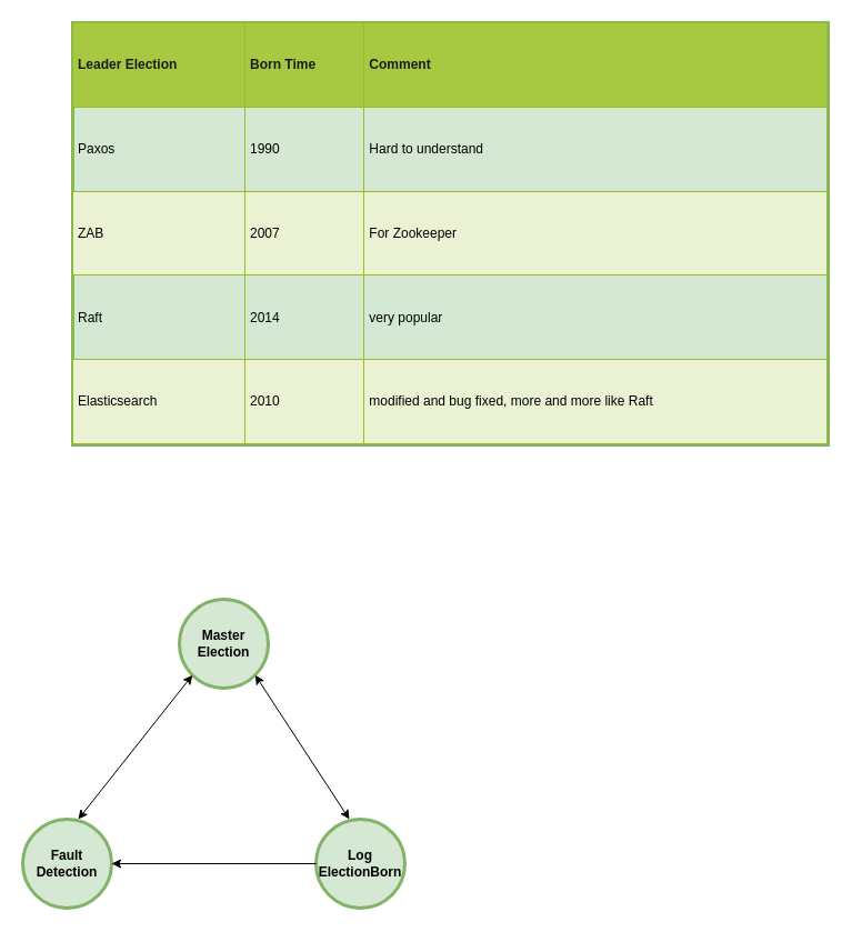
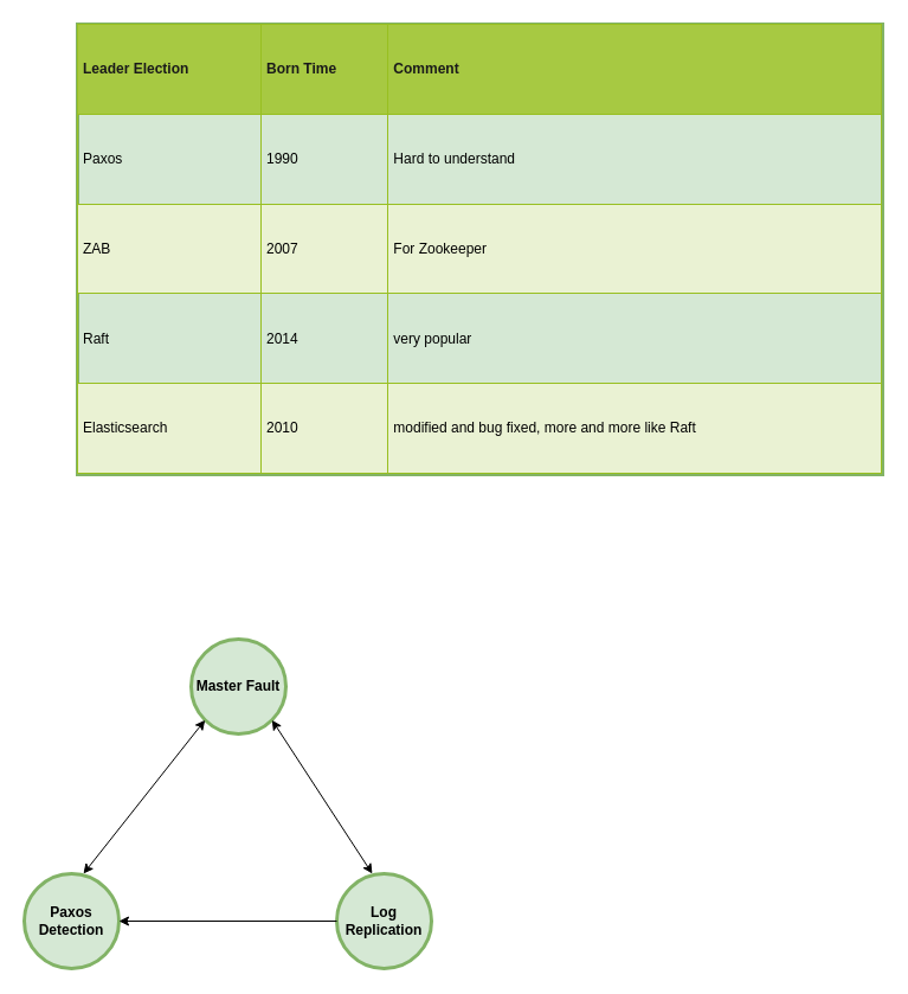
  <mxCell id="0" />
  <mxCell id="1" parent="0" />
  <mxCell id="2" value="&lt;table border=&quot;1&quot; width=&quot;100%&quot; cellpadding=&quot;4&quot; style=&quot;width: 100% ; height: 100% ; border-collapse: collapse&quot;&gt;&lt;tbody&gt;&lt;tr style=&quot;background-color: #a7c942 ; color: #ffffff ; border: 1px solid #98bf21&quot;&gt;&lt;th align=&quot;left&quot;&gt;&lt;font color=&quot;#1a1a1a&quot;&gt;Leader Election&lt;/font&gt;&lt;/th&gt;&lt;th align=&quot;left&quot;&gt;&lt;font color=&quot;#1a1a1a&quot;&gt;Born Time&lt;/font&gt;&lt;/th&gt;&lt;th align=&quot;left&quot;&gt;&lt;font color=&quot;#1a1a1a&quot;&gt;Comment&lt;/font&gt;&lt;/th&gt;&lt;/tr&gt;&lt;tr style=&quot;border: 1px solid #98bf21&quot;&gt;&lt;td&gt;Paxos&lt;/td&gt;&lt;td&gt;1990&lt;/td&gt;&lt;td&gt;Hard to understand&lt;/td&gt;&lt;/tr&gt;&lt;tr style=&quot;background-color: #eaf2d3 ; border: 1px solid #98bf21&quot;&gt;&lt;td&gt;ZAB&lt;br&gt;&lt;/td&gt;&lt;td&gt;2007&lt;/td&gt;&lt;td&gt;For Zookeeper&lt;/td&gt;&lt;/tr&gt;&lt;tr style=&quot;border: 1px solid #98bf21&quot;&gt;&lt;td&gt;Raft&lt;/td&gt;&lt;td&gt;2014&lt;/td&gt;&lt;td&gt;very popular&lt;/td&gt;&lt;/tr&gt;&lt;tr style=&quot;background-color: #eaf2d3 ; border: 1px solid #98bf21&quot;&gt;&lt;td&gt;Elasticsearch&lt;/td&gt;&lt;td&gt;2010&lt;/td&gt;&lt;td&gt;modified and bug fixed, more and more like Raft&lt;/td&gt;&lt;/tr&gt;&lt;/tbody&gt;&lt;/table&gt;" style="text;html=1;strokeColor=#82b366;overflow=fill;fillColor=#D5E8D4;strokeWidth=3;" parent="1" vertex="1"><mxGeometry x="65" y="20" width="680" height="380" as="geometry" /></mxCell>
- <mxCell id="3" value="&lt;b&gt;Fault Detection&lt;/b&gt;" style="ellipse;whiteSpace=wrap;html=1;aspect=fixed;fillColor=#d5e8d4;strokeColor=#82b366;strokeWidth=3;" vertex="1" parent="1"><mxGeometry x="20" y="737" width="80" height="80" as="geometry" /></mxCell>
- <mxCell id="4" value="&lt;b&gt;Master Election&lt;/b&gt;" style="ellipse;whiteSpace=wrap;html=1;aspect=fixed;fillColor=#d5e8d4;strokeColor=#82b366;strokeWidth=3;" vertex="1" parent="1"><mxGeometry x="161" y="539" width="80" height="80" as="geometry" /></mxCell>
- <mxCell id="5" value="&lt;b&gt;Log ElectionBorn&lt;/b&gt;" style="ellipse;whiteSpace=wrap;html=1;aspect=fixed;fillColor=#d5e8d4;strokeColor=#82b366;strokeWidth=3;" vertex="1" parent="1"><mxGeometry x="284" y="737" width="80" height="80" as="geometry" /></mxCell>
+ <mxCell id="3" value="&lt;b&gt;Paxos Detection&lt;/b&gt;" style="ellipse;whiteSpace=wrap;html=1;aspect=fixed;fillColor=#d5e8d4;strokeColor=#82b366;strokeWidth=3;" vertex="1" parent="1"><mxGeometry x="20" y="737" width="80" height="80" as="geometry" /></mxCell>
+ <mxCell id="4" value="&lt;b&gt;Master Fault&lt;/b&gt;" style="ellipse;whiteSpace=wrap;html=1;aspect=fixed;fillColor=#d5e8d4;strokeColor=#82b366;strokeWidth=3;" vertex="1" parent="1"><mxGeometry x="161" y="539" width="80" height="80" as="geometry" /></mxCell>
+ <mxCell id="5" value="&lt;b&gt;Log Replication&lt;/b&gt;" style="ellipse;whiteSpace=wrap;html=1;aspect=fixed;fillColor=#d5e8d4;strokeColor=#82b366;strokeWidth=3;" vertex="1" parent="1"><mxGeometry x="284" y="737" width="80" height="80" as="geometry" /></mxCell>
  <mxCell id="6" value="" style="endArrow=classic;startArrow=classic;html=1;entryX=0;entryY=1;entryDx=0;entryDy=0;exitX=0.625;exitY=0;exitDx=0;exitDy=0;exitPerimeter=0;" edge="1" parent="1" source="3" target="4"><mxGeometry width="50" height="50" relative="1" as="geometry"><mxPoint x="83" y="749" as="sourcePoint" /><mxPoint x="427" y="422" as="targetPoint" /></mxGeometry></mxCell>
  <mxCell id="7" value="" style="endArrow=classic;startArrow=classic;html=1;entryX=1;entryY=1;entryDx=0;entryDy=0;exitX=0.625;exitY=0;exitDx=0;exitDy=0;exitPerimeter=0;" edge="1" parent="1" target="4"><mxGeometry width="50" height="50" relative="1" as="geometry"><mxPoint x="314" y="737" as="sourcePoint" /><mxPoint x="416.716" y="592.284" as="targetPoint" /></mxGeometry></mxCell>
  <mxCell id="8" value="" style="endArrow=none;startArrow=classic;html=1;entryX=0;entryY=0.5;entryDx=0;entryDy=0;" edge="1" parent="1" source="3" target="5"><mxGeometry width="50" height="50" relative="1" as="geometry"><mxPoint x="101" y="776" as="sourcePoint" /><mxPoint x="148" y="770" as="targetPoint" /></mxGeometry></mxCell>
